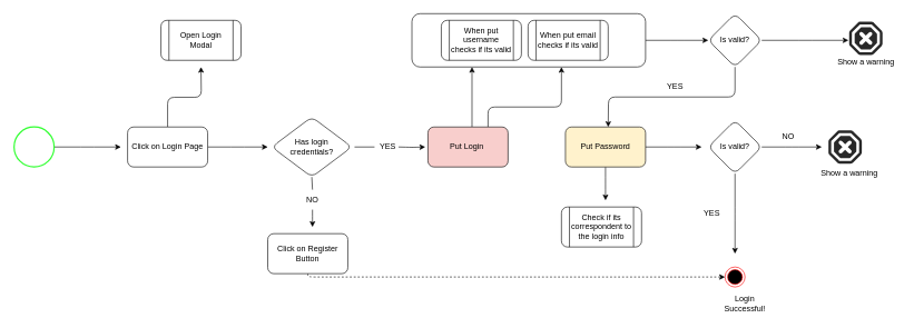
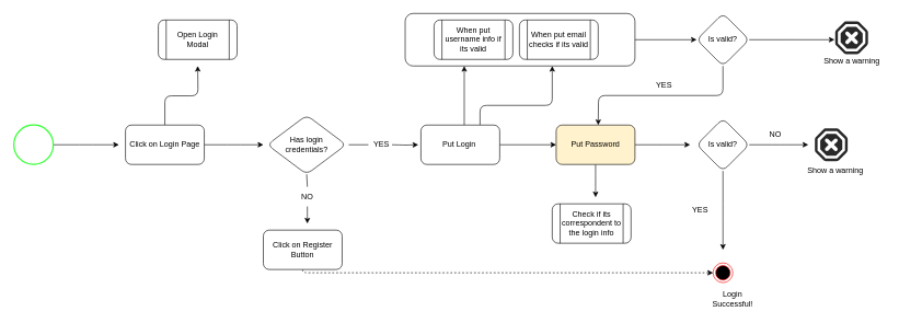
  <mxCell id="0" />
  <mxCell id="1" parent="0" />
  <mxCell id="2" value="" style="ellipse;html=1;shape=endState;fillColor=#000000;strokeColor=#ff0000;rounded=1;" vertex="1" parent="1"><mxGeometry x="1085" y="400" width="30" height="30" as="geometry" /></mxCell>
  <mxCell id="3" style="edgeStyle=orthogonalEdgeStyle;rounded=1;orthogonalLoop=1;jettySize=auto;html=1;exitX=1;exitY=0.5;exitDx=0;exitDy=0;exitPerimeter=0;" edge="1" parent="1" source="4"><mxGeometry relative="1" as="geometry"><mxPoint x="180" y="220" as="targetPoint" /></mxGeometry></mxCell>
  <mxCell id="4" value="" style="strokeWidth=2;html=1;shape=mxgraph.flowchart.start_2;whiteSpace=wrap;strokeColor=#33FF33;rounded=1;" vertex="1" parent="1"><mxGeometry x="20" y="190" width="60" height="60" as="geometry" /></mxCell>
  <mxCell id="5" style="edgeStyle=orthogonalEdgeStyle;rounded=1;orthogonalLoop=1;jettySize=auto;html=1;exitX=1;exitY=0.5;exitDx=0;exitDy=0;" edge="1" parent="1" source="7"><mxGeometry relative="1" as="geometry"><mxPoint x="400" y="220" as="targetPoint" /></mxGeometry></mxCell>
  <mxCell id="6" style="edgeStyle=orthogonalEdgeStyle;rounded=1;orthogonalLoop=1;jettySize=auto;html=1;" edge="1" parent="1" source="7"><mxGeometry relative="1" as="geometry"><mxPoint x="300" y="100" as="targetPoint" /></mxGeometry></mxCell>
  <mxCell id="7" value="Click on Login Page" style="rounded=1;whiteSpace=wrap;html=1;strokeColor=#000000;" vertex="1" parent="1"><mxGeometry x="190" y="190" width="120" height="60" as="geometry" /></mxCell>
  <mxCell id="8" value="Has login credentials?" style="rhombus;whiteSpace=wrap;html=1;strokeColor=#000000;rounded=1;" vertex="1" parent="1"><mxGeometry x="406" y="175" width="120" height="90" as="geometry" /></mxCell>
  <mxCell id="9" style="edgeStyle=orthogonalEdgeStyle;rounded=1;orthogonalLoop=1;jettySize=auto;html=1;" edge="1" parent="1" source="10"><mxGeometry relative="1" as="geometry"><mxPoint x="467" y="340" as="targetPoint" /></mxGeometry></mxCell>
  <mxCell id="10" value="NO" style="text;html=1;strokeColor=none;fillColor=none;align=center;verticalAlign=middle;whiteSpace=wrap;rounded=1;" vertex="1" parent="1"><mxGeometry x="437" y="284" width="60" height="30" as="geometry" /></mxCell>
  <mxCell id="11" value="" style="endArrow=none;html=1;rounded=1;entryX=0.5;entryY=1;entryDx=0;entryDy=0;exitX=0.5;exitY=0;exitDx=0;exitDy=0;" edge="1" parent="1" source="10" target="8"><mxGeometry width="50" height="50" relative="1" as="geometry"><mxPoint x="410" y="290" as="sourcePoint" /><mxPoint x="420" y="270" as="targetPoint" /></mxGeometry></mxCell>
  <mxCell id="12" style="edgeStyle=orthogonalEdgeStyle;rounded=1;orthogonalLoop=1;jettySize=auto;html=1;exitX=0.5;exitY=1;exitDx=0;exitDy=0;entryX=0;entryY=0.5;entryDx=0;entryDy=0;dashed=1;" edge="1" parent="1" source="13" target="2"><mxGeometry relative="1" as="geometry"><Array as="points"><mxPoint x="460" y="415" /></Array></mxGeometry></mxCell>
  <mxCell id="13" value="Click on Register Button" style="rounded=1;whiteSpace=wrap;html=1;strokeColor=#000000;" vertex="1" parent="1"><mxGeometry x="400" y="350" width="120" height="60" as="geometry" /></mxCell>
  <mxCell id="14" value="" style="endArrow=none;html=1;rounded=1;" edge="1" parent="1"><mxGeometry width="50" height="50" relative="1" as="geometry"><mxPoint x="530" y="220" as="sourcePoint" /><mxPoint x="560" y="220" as="targetPoint" /></mxGeometry></mxCell>
  <mxCell id="15" style="edgeStyle=orthogonalEdgeStyle;rounded=1;orthogonalLoop=1;jettySize=auto;html=1;" edge="1" parent="1"><mxGeometry relative="1" as="geometry"><mxPoint x="636" y="220" as="targetPoint" /><mxPoint x="596" y="220" as="sourcePoint" /></mxGeometry></mxCell>
  <mxCell id="16" value="YES" style="text;html=1;strokeColor=none;fillColor=none;align=center;verticalAlign=middle;whiteSpace=wrap;rounded=1;" vertex="1" parent="1"><mxGeometry x="550" y="205" width="60" height="30" as="geometry" /></mxCell>
  <mxCell id="17" style="edgeStyle=orthogonalEdgeStyle;rounded=1;orthogonalLoop=1;jettySize=auto;html=1;" edge="1" parent="1"><mxGeometry relative="1" as="geometry"><mxPoint x="706" y="100" as="targetPoint" /><mxPoint x="706" y="190" as="sourcePoint" /></mxGeometry></mxCell>
  <mxCell id="18" style="edgeStyle=orthogonalEdgeStyle;rounded=1;orthogonalLoop=1;jettySize=auto;html=1;exitX=0.75;exitY=0;exitDx=0;exitDy=0;" edge="1" parent="1" source="20"><mxGeometry relative="1" as="geometry"><mxPoint x="840" y="100" as="targetPoint" /><Array as="points"><mxPoint x="730" y="160" /><mxPoint x="840" y="160" /></Array></mxGeometry></mxCell>
- <mxCell id="20" value="Put Login&amp;nbsp;" style="rounded=1;whiteSpace=wrap;html=1;strokeColor=#000000;fillColor=#f8cecc;" vertex="1" parent="1"><mxGeometry x="640" y="190" width="120" height="60" as="geometry" /></mxCell>
+ <mxCell id="19" style="edgeStyle=orthogonalEdgeStyle;rounded=1;orthogonalLoop=1;jettySize=auto;html=1;exitX=1;exitY=0.5;exitDx=0;exitDy=0;entryX=0;entryY=0.5;entryDx=0;entryDy=0;" edge="1" parent="1" source="20" target="31"><mxGeometry relative="1" as="geometry" /></mxCell>
+ <mxCell id="20" value="Put Login&amp;nbsp;" style="rounded=1;whiteSpace=wrap;html=1;strokeColor=#000000;" vertex="1" parent="1"><mxGeometry x="640" y="190" width="120" height="60" as="geometry" /></mxCell>
  <mxCell id="21" value="&lt;span style=&quot;&quot;&gt;Open Login Modal&lt;/span&gt;" style="shape=process;whiteSpace=wrap;html=1;backgroundOutline=1;strokeColor=#000000;rounded=1;" vertex="1" parent="1"><mxGeometry x="240" y="30" width="120" height="60" as="geometry" /></mxCell>
  <mxCell id="22" style="edgeStyle=orthogonalEdgeStyle;rounded=1;orthogonalLoop=1;jettySize=auto;html=1;exitX=1;exitY=0.5;exitDx=0;exitDy=0;" edge="1" parent="1" source="23"><mxGeometry relative="1" as="geometry"><mxPoint x="1060" y="60" as="targetPoint" /></mxGeometry></mxCell>
  <mxCell id="23" value="" style="rounded=1;whiteSpace=wrap;html=1;strokeColor=#000000;" vertex="1" parent="1"><mxGeometry x="616" width="350" height="80" as="geometry" y="20" /></mxCell>
- <mxCell id="24" value="When put username checks if its valid" style="shape=process;whiteSpace=wrap;html=1;backgroundOutline=1;strokeColor=#000000;rounded=1;" vertex="1" parent="1"><mxGeometry x="660" y="30" width="120" height="60" as="geometry" /></mxCell>
+ <mxCell id="24" value="When put username info if its valid" style="shape=process;whiteSpace=wrap;html=1;backgroundOutline=1;strokeColor=#000000;rounded=1;" vertex="1" parent="1"><mxGeometry x="660" y="30" width="120" height="60" as="geometry" /></mxCell>
  <mxCell id="25" value="When put email checks if its valid" style="shape=process;whiteSpace=wrap;html=1;backgroundOutline=1;strokeColor=#000000;rounded=1;" vertex="1" parent="1"><mxGeometry x="790" y="30" width="120" height="60" as="geometry" /></mxCell>
  <mxCell id="26" style="edgeStyle=orthogonalEdgeStyle;rounded=1;orthogonalLoop=1;jettySize=auto;html=1;exitX=0.5;exitY=1;exitDx=0;exitDy=0;" edge="1" parent="1" source="28"><mxGeometry relative="1" as="geometry"><mxPoint x="910" y="190" as="targetPoint" /></mxGeometry></mxCell>
  <mxCell id="27" style="edgeStyle=orthogonalEdgeStyle;rounded=1;orthogonalLoop=1;jettySize=auto;html=1;exitX=1;exitY=0.5;exitDx=0;exitDy=0;" edge="1" parent="1" source="28"><mxGeometry relative="1" as="geometry"><mxPoint x="1270" y="60" as="targetPoint" /></mxGeometry></mxCell>
  <mxCell id="28" value="Is valid?" style="rhombus;whiteSpace=wrap;html=1;strokeColor=#000000;rounded=1;" vertex="1" parent="1"><mxGeometry x="1060" width="80" height="80" as="geometry" y="20" /></mxCell>
  <mxCell id="29" style="edgeStyle=orthogonalEdgeStyle;rounded=1;orthogonalLoop=1;jettySize=auto;html=1;exitX=1;exitY=0.5;exitDx=0;exitDy=0;" edge="1" parent="1" source="31"><mxGeometry relative="1" as="geometry"><mxPoint x="1050" y="220" as="targetPoint" /></mxGeometry></mxCell>
  <mxCell id="30" style="edgeStyle=orthogonalEdgeStyle;rounded=1;orthogonalLoop=1;jettySize=auto;html=1;" edge="1" parent="1" source="31"><mxGeometry relative="1" as="geometry"><mxPoint x="906" y="300" as="targetPoint" /></mxGeometry></mxCell>
  <mxCell id="31" value="Put Password" style="rounded=1;whiteSpace=wrap;html=1;strokeColor=#000000;fillColor=#fff2cc;" vertex="1" parent="1"><mxGeometry x="846" y="190" width="120" height="60" as="geometry" /></mxCell>
  <mxCell id="32" value="YES" style="text;html=1;align=center;verticalAlign=middle;resizable=0;points=[];autosize=1;strokeColor=none;fillColor=none;rounded=1;" vertex="1" parent="1"><mxGeometry x="990" y="120" width="40" height="20" as="geometry" /></mxCell>
  <mxCell id="33" value="" style="verticalLabelPosition=bottom;html=1;fillColor=#282828;strokeColor=none;verticalAlign=top;pointerEvents=1;align=center;shape=mxgraph.cisco_safe.business_icons.icon4;rounded=1;" vertex="1" parent="1"><mxGeometry x="1271" y="32" width="50" height="50" as="geometry" /></mxCell>
  <mxCell id="34" value="Show a warning" style="text;html=1;align=center;verticalAlign=middle;resizable=0;points=[];autosize=1;strokeColor=none;fillColor=none;rounded=1;" vertex="1" parent="1"><mxGeometry x="1246" y="82" width="100" height="20" as="geometry" /></mxCell>
  <mxCell id="35" style="edgeStyle=orthogonalEdgeStyle;rounded=1;orthogonalLoop=1;jettySize=auto;html=1;exitX=0.5;exitY=1;exitDx=0;exitDy=0;" edge="1" parent="1" source="37"><mxGeometry relative="1" as="geometry"><mxPoint x="1100" y="380" as="targetPoint" /></mxGeometry></mxCell>
  <mxCell id="36" style="edgeStyle=orthogonalEdgeStyle;rounded=1;orthogonalLoop=1;jettySize=auto;html=1;exitX=1;exitY=0.5;exitDx=0;exitDy=0;" edge="1" parent="1" source="37"><mxGeometry relative="1" as="geometry"><mxPoint x="1230" y="220" as="targetPoint" /></mxGeometry></mxCell>
  <mxCell id="37" value="Is valid?" style="rhombus;whiteSpace=wrap;html=1;strokeColor=#000000;rounded=1;" vertex="1" parent="1"><mxGeometry x="1060" y="180" width="80" height="80" as="geometry" /></mxCell>
  <mxCell id="38" value="YES" style="text;html=1;align=center;verticalAlign=middle;resizable=0;points=[];autosize=1;strokeColor=none;fillColor=none;rounded=1;" vertex="1" parent="1"><mxGeometry x="1045" y="310" width="40" height="20" as="geometry" /></mxCell>
  <mxCell id="39" value="Login&lt;br&gt;Successful!" style="text;html=1;strokeColor=none;fillColor=none;align=center;verticalAlign=middle;whiteSpace=wrap;rounded=1;" vertex="1" parent="1"><mxGeometry x="1085" y="440" width="60" height="30" as="geometry" /></mxCell>
  <mxCell id="40" value="NO" style="text;html=1;strokeColor=none;fillColor=none;align=center;verticalAlign=middle;whiteSpace=wrap;rounded=1;" vertex="1" parent="1"><mxGeometry x="1150" y="190" width="60" height="30" as="geometry" /></mxCell>
  <mxCell id="41" value="Check if its correspondent to the login info" style="shape=process;whiteSpace=wrap;html=1;backgroundOutline=1;strokeColor=#000000;rounded=1;" vertex="1" parent="1"><mxGeometry x="840" y="310" width="120" height="60" as="geometry" /></mxCell>
  <mxCell id="42" value="" style="verticalLabelPosition=bottom;html=1;fillColor=#282828;strokeColor=none;verticalAlign=top;pointerEvents=1;align=center;shape=mxgraph.cisco_safe.business_icons.icon4;rounded=1;" vertex="1" parent="1"><mxGeometry x="1240" y="195" width="50" height="50" as="geometry" /></mxCell>
  <mxCell id="43" value="Show a warning" style="text;html=1;align=center;verticalAlign=middle;resizable=0;points=[];autosize=1;strokeColor=none;fillColor=none;rounded=1;" vertex="1" parent="1"><mxGeometry x="1221" y="250" width="100" height="20" as="geometry" /></mxCell>
